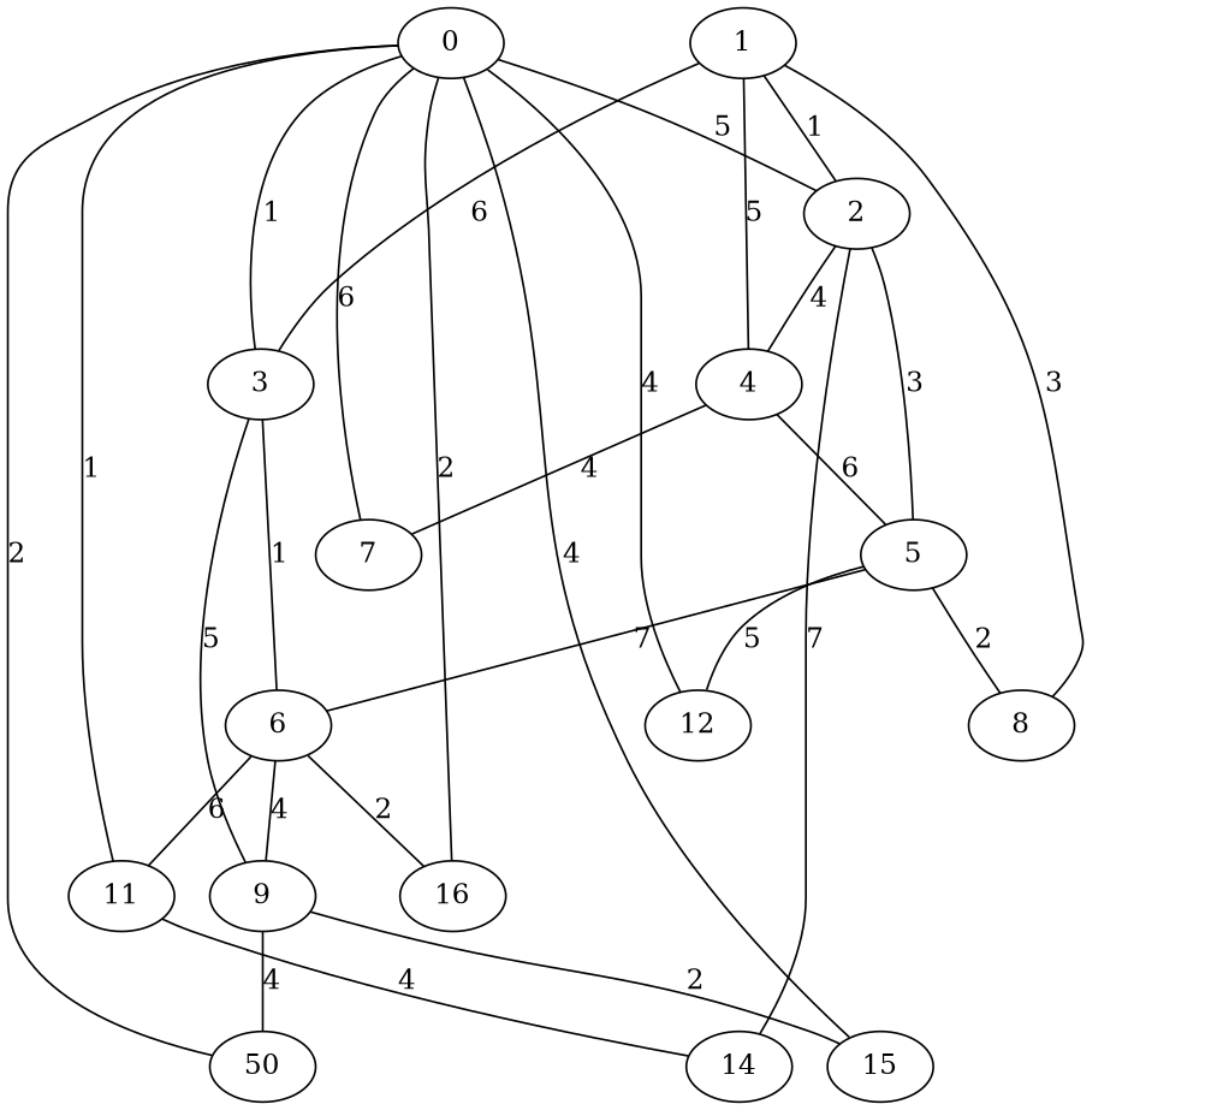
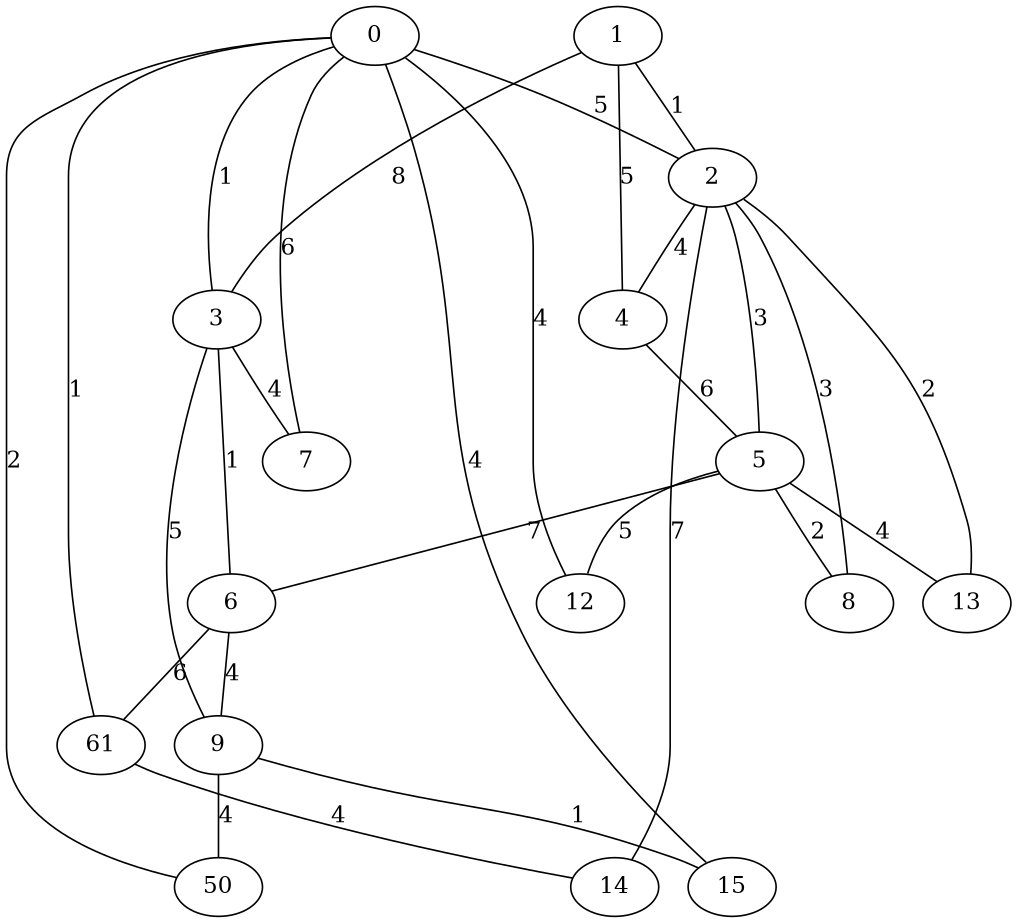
  graph {
    node [habit=7 x=6 y=8]
    edge [weight=4]
    2 [habit=4 y=4]
    0 [x=5]
    3 [habit=2 x=4 y=6]
    7 [habit=4 x=1 y=7]
    n5 [base=1 label=50 x=3 y=10]
-   11 [habit=9 x=8]
+   11 [habit=9 x=8 label=61]
    12 [habit=1 x=2 y=5]
    15 [habit=9 x=7 y=10]
-   16 [habit=8 x=3]
    4 [habit=8 x=9 y=3]
    5 [x=5 y=3]
+   13 [habit=5 x=4 y=2]
    14 [habit=3 x=10 y=6]
    6 [habit=6 y=7]
    9 [habit=9 x=5 y=9]
    1 [base=2 x=7 y=3]
    8 [habit=3 y=1]
    2 -- 4 [label=4]
    2 -- 5 [label=3 weight=3]
+   2 -- 13 [label=2 weight=2]
    2 -- 14 [label=7 weight=7]
    0 -- 2 [label=5 weight=5]
    0 -- 3 [label=1 weight=1]
    0 -- 7 [label=6 weight=6]
    0 -- n5 [label=2 weight=2]
    0 -- 11 [label=1 weight=1]
    0 -- 12 [label=4]
    0 -- 15 [label=4]
-   0 -- 16 [label=2 weight=2]
-   4 -- 7 [label=4]
+   3 -- 7 [label=4]
    3 -- 6 [label=1 weight=1]
    3 -- 9 [label=5 weight=5]
    11 -- 14 [label=4]
    4 -- 5 [label=6 weight=6]
    5 -- 12 [label=5 weight=5]
+   5 -- 13 [label=4]
    5 -- 6 [label=7 weight=7]
    5 -- 8 [label=2 weight=2]
    6 -- 11 [label=6 weight=6]
-   6 -- 16 [label=2 weight=2]
    6 -- 9 [label=4]
    9 -- n5 [label=4]
-   9 -- 15 [label=2 weight=1]
+   9 -- 15 [label=1 weight=1]
    1 -- 2 [label=1 weight=1]
-   1 -- 3 [label=6 weight=6]
+   1 -- 3 [label=8 weight=6]
    1 -- 4 [label=5 weight=5]
-   1 -- 8 [label=3 weight=3]
+   2 -- 8 [label=3 weight=3]
  }
